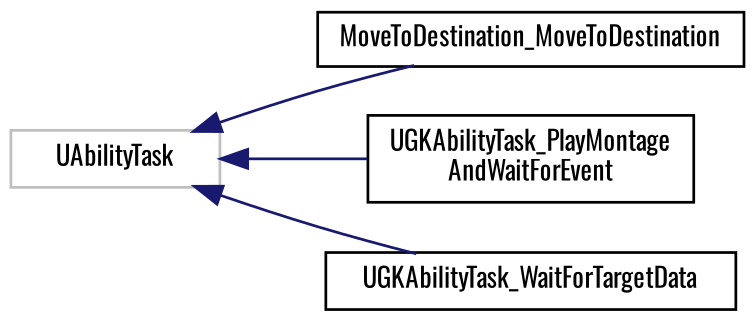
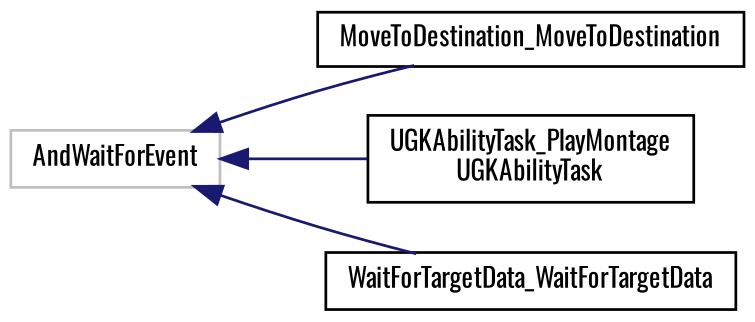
  digraph {
    fontname=Oswald
    rankdir=LR
    node [color=black fillcolor=white fontname=Oswald fontsize=10 shape=record style=filled]
    edge [color=midnightblue dir=back fontname=Oswald fontsize=10 labelfontname=Helvetica labelfontsize=10 style=solid]
-   n1 [color=grey75 height=0.2 label=UAbilityTask width=0.4]
+   n1 [color=grey75 height=0.2 label=AndWaitForEvent width=0.4]
    n2 [height=0.2 label=MoveToDestination_MoveToDestination width=0.4]
-   n3 [height=0.2 label="UGKAbilityTask_PlayMontage\lAndWaitForEvent" width=0.4]
-   n4 [height=0.2 label=UGKAbilityTask_WaitForTargetData width=0.4]
+   n3 [height=0.2 label="UGKAbilityTask_PlayMontage\lUGKAbilityTask" width=0.4]
+   n4 [height=0.2 label=WaitForTargetData_WaitForTargetData width=0.4]
    n1 -> n2
    n1 -> n3
    n1 -> n4
  }
